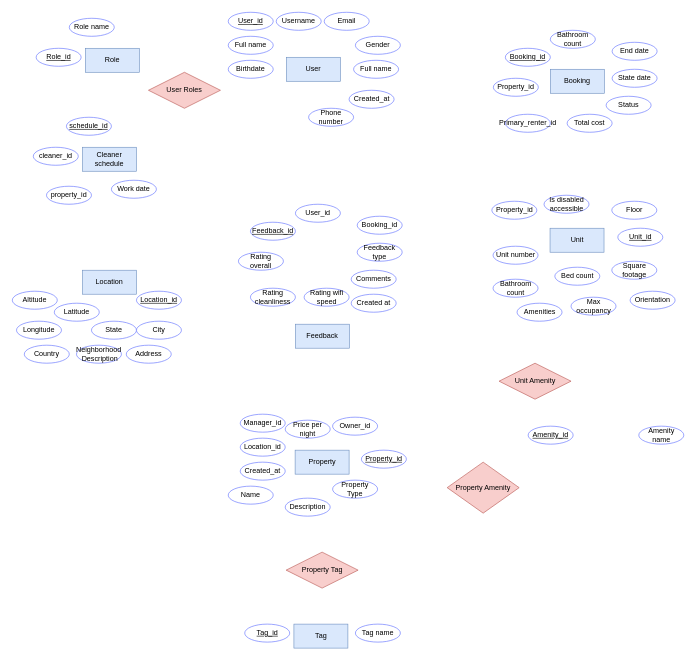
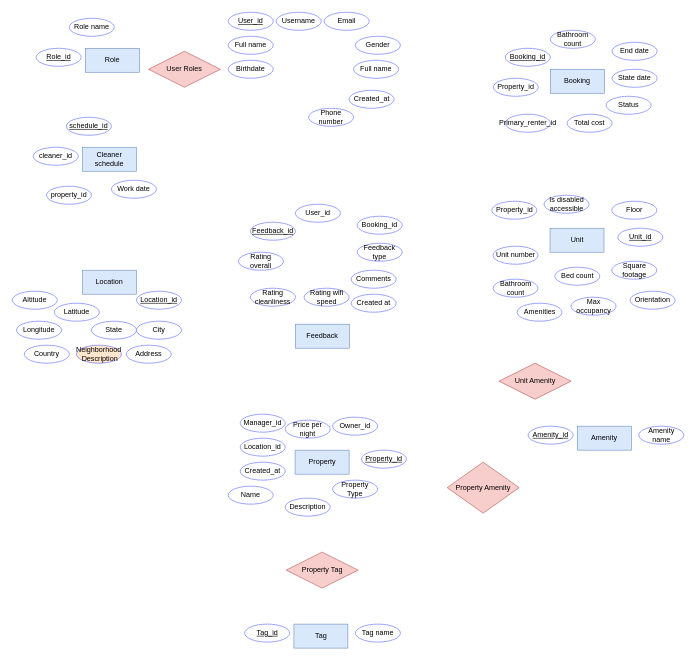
  <mxCell id="0" />
  <mxCell id="1" parent="0" />
- <mxCell id="2" value="User" style="whiteSpace=wrap;html=1;align=center;fillColor=#dae8fc;strokeColor=#6c8ebf;" vertex="1" parent="1"><mxGeometry x="477" y="95" width="90" height="40" as="geometry" /></mxCell>
  <mxCell id="3" value="&lt;u&gt;User_id&lt;/u&gt;" style="ellipse;whiteSpace=wrap;html=1;align=center;strokeColor=#596AFF;" vertex="1" parent="1"><mxGeometry y="20" width="75" height="30" as="geometry" x="380" /></mxCell>
  <mxCell id="4" value="Full name&lt;span style=&quot;caret-color: rgba(0, 0, 0, 0); color: rgba(0, 0, 0, 0); font-family: monospace; font-size: 0px; text-align: start; white-space: nowrap;&quot;&gt;%3CmxGraphModel%3E%3Croot%3E%3CmxCell%20id%3D%220%22%2F%3E%3CmxCell%20id%3D%221%22%20parent%3D%220%22%2F%3E%3CmxCell%20id%3D%222%22%20value%3D%22%26lt%3Bu%26gt%3BUser_id%26lt%3B%2Fu%26gt%3B%22%20style%3D%22ellipse%3BwhiteSpace%3Dwrap%3Bhtml%3D1%3Balign%3Dcenter%3BstrokeColor%3D%23596AFF%3B%22%20vertex%3D%221%22%20parent%3D%221%22%3E%3CmxGeometry%20x%3D%22140%22%20y%3D%2210%22%20width%3D%2250%22%20height%3D%2220%22%20as%3D%22geometry%22%2F%3E%3C%2FmxCell%3E%3C%2Froot%3E%3C%2FmxGraphModel%3E&lt;/span&gt;" style="ellipse;whiteSpace=wrap;html=1;align=center;strokeColor=#596AFF;" vertex="1" parent="1"><mxGeometry y="60" width="75" height="30" as="geometry" x="380" /></mxCell>
  <mxCell id="5" value="Phone number" style="ellipse;whiteSpace=wrap;html=1;align=center;strokeColor=#596AFF;" vertex="1" parent="1"><mxGeometry x="514" y="180" width="75" height="30" as="geometry" /></mxCell>
  <mxCell id="6" value="Birthdate" style="ellipse;whiteSpace=wrap;html=1;align=center;strokeColor=#596AFF;" vertex="1" parent="1"><mxGeometry y="100" width="75" height="30" as="geometry" x="380" /></mxCell>
  <mxCell id="7" value="Gender&lt;span style=&quot;caret-color: rgba(0, 0, 0, 0); color: rgba(0, 0, 0, 0); font-family: monospace; font-size: 0px; text-align: start; white-space: nowrap;&quot;&gt;%3CmxGraphModel%3E%3Croot%3E%3CmxCell%20id%3D%220%22%2F%3E%3CmxCell%20id%3D%221%22%20parent%3D%220%22%2F%3E%3CmxCell%20id%3D%222%22%20value%3D%22Full%20name%26lt%3Bspan%20style%3D%26quot%3Bcaret-color%3A%20rgba(0%2C%200%2C%200%2C%200)%3B%20color%3A%20rgba(0%2C%200%2C%200%2C%200)%3B%20font-family%3A%20monospace%3B%20font-size%3A%200px%3B%20text-align%3A%20start%3B%20white-space%3A%20nowrap%3B%26quot%3B%26gt%3B%253CmxGraphModel%253E%253Croot%253E%253CmxCell%2520id%253D%25220%2522%252F%253E%253CmxCell%2520id%253D%25221%2522%2520parent%253D%25220%2522%252F%253E%253CmxCell%2520id%253D%25222%2522%2520value%253D%2522%2526lt%253Bu%2526gt%253BUser_id%2526lt%253B%252Fu%2526gt%253B%2522%2520style%253D%2522ellipse%253BwhiteSpace%253Dwrap%253Bhtml%253D1%253Balign%253Dcenter%253BstrokeColor%253D%2523596AFF%253B%2522%2520vertex%253D%25221%2522%2520parent%253D%25221%2522%253E%253CmxGeometry%2520x%253D%2522140%2522%2520y%253D%252210%2522%2520width%253D%252250%2522%2520height%253D%252220%2522%2520as%253D%2522geometry%2522%252F%253E%253C%252FmxCell%253E%253C%252Froot%253E%253C%252FmxGraphModel%253E%26lt%3B%2Fspan%26gt%3B%22%20style%3D%22ellipse%3BwhiteSpace%3Dwrap%3Bhtml%3D1%3Balign%3Dcenter%3BstrokeColor%3D%23596AFF%3B%22%20vertex%3D%221%22%20parent%3D%221%22%3E%3CmxGeometry%20x%3D%2250%22%20y%3D%2210%22%20width%3D%2275%22%20height%3D%2230%22%20as%3D%22geometry%22%2F%3E%3C%2FmxCell%3E%3C%2Froot%3E%3C%2FmxGraphModel%3E&lt;/span&gt;" style="ellipse;whiteSpace=wrap;html=1;align=center;strokeColor=#596AFF;" vertex="1" parent="1"><mxGeometry x="592" y="60" width="75" height="30" as="geometry" /></mxCell>
  <mxCell id="8" value="Username" style="ellipse;whiteSpace=wrap;html=1;align=center;strokeColor=#596AFF;" vertex="1" parent="1"><mxGeometry x="460" y="20" width="75" height="30" as="geometry" /></mxCell>
  <mxCell id="9" value="Email" style="ellipse;whiteSpace=wrap;html=1;align=center;strokeColor=#596AFF;" vertex="1" parent="1"><mxGeometry x="540" y="20" width="75" height="30" as="geometry" /></mxCell>
  <mxCell id="10" value="Full name&lt;span style=&quot;caret-color: rgba(0, 0, 0, 0); color: rgba(0, 0, 0, 0); font-family: monospace; font-size: 0px; text-align: start; white-space: nowrap;&quot;&gt;%3CmxGraphModel%3E%3Croot%3E%3CmxCell%20id%3D%220%22%2F%3E%3CmxCell%20id%3D%221%22%20parent%3D%220%22%2F%3E%3CmxCell%20id%3D%222%22%20value%3D%22%26lt%3Bu%26gt%3BUser_id%26lt%3B%2Fu%26gt%3B%22%20style%3D%22ellipse%3BwhiteSpace%3Dwrap%3Bhtml%3D1%3Balign%3Dcenter%3BstrokeColor%3D%23596AFF%3B%22%20vertex%3D%221%22%20parent%3D%221%22%3E%3CmxGeometry%20x%3D%22140%22%20y%3D%2210%22%20width%3D%2250%22%20height%3D%2220%22%20as%3D%22geometry%22%2F%3E%3C%2FmxCell%3E%3C%2Froot%3E%3C%2FmxGraphModel%3E&lt;/span&gt;" style="ellipse;whiteSpace=wrap;html=1;align=center;strokeColor=#596AFF;" vertex="1" parent="1"><mxGeometry x="589" y="100" width="75" height="30" as="geometry" /></mxCell>
  <mxCell id="11" value="Created_at" style="ellipse;whiteSpace=wrap;html=1;align=center;strokeColor=#596AFF;" vertex="1" parent="1"><mxGeometry x="581.5" y="150" width="75" height="30" as="geometry" /></mxCell>
  <mxCell id="12" value="Property" style="whiteSpace=wrap;html=1;align=center;fillColor=#dae8fc;strokeColor=#6c8ebf;" vertex="1" parent="1"><mxGeometry x="491.5" y="750" width="90" height="40" as="geometry" /></mxCell>
  <mxCell id="13" value="&lt;u&gt;Property_id&lt;/u&gt;" style="ellipse;whiteSpace=wrap;html=1;align=center;strokeColor=#596AFF;" vertex="1" parent="1"><mxGeometry x="602" y="750" width="75" height="30" as="geometry" /></mxCell>
  <mxCell id="14" value="Description" style="ellipse;whiteSpace=wrap;html=1;align=center;strokeColor=#596AFF;" vertex="1" parent="1"><mxGeometry x="475" y="830" width="75" height="30" as="geometry" /></mxCell>
  <mxCell id="15" value="Manager_id" style="ellipse;whiteSpace=wrap;html=1;align=center;strokeColor=#596AFF;" vertex="1" parent="1"><mxGeometry x="400" y="690" width="75" height="30" as="geometry" /></mxCell>
  <mxCell id="16" value="Price per night" style="ellipse;whiteSpace=wrap;html=1;align=center;strokeColor=#596AFF;" vertex="1" parent="1"><mxGeometry x="475" y="700" width="75" height="30" as="geometry" /></mxCell>
  <mxCell id="17" value="Created_at" style="ellipse;whiteSpace=wrap;html=1;align=center;strokeColor=#596AFF;" vertex="1" parent="1"><mxGeometry x="400" y="770" width="75" height="30" as="geometry" /></mxCell>
  <mxCell id="18" value="Name" style="ellipse;whiteSpace=wrap;html=1;align=center;strokeColor=#596AFF;" vertex="1" parent="1"><mxGeometry x="380" y="810" width="75" height="30" as="geometry" /></mxCell>
  <mxCell id="19" value="Property Type" style="ellipse;whiteSpace=wrap;html=1;align=center;strokeColor=#596AFF;" vertex="1" parent="1"><mxGeometry x="554" y="800" width="75" height="30" as="geometry" /></mxCell>
  <mxCell id="20" value="Owner_id" style="ellipse;whiteSpace=wrap;html=1;align=center;strokeColor=#596AFF;" vertex="1" parent="1"><mxGeometry x="554" y="695" width="75" height="30" as="geometry" /></mxCell>
  <mxCell id="21" value="Location_id" style="ellipse;whiteSpace=wrap;html=1;align=center;strokeColor=#596AFF;" vertex="1" parent="1"><mxGeometry x="400" y="730" width="75" height="30" as="geometry" /></mxCell>
  <mxCell id="22" value="Location" style="whiteSpace=wrap;html=1;align=center;fillColor=#dae8fc;strokeColor=#6c8ebf;" vertex="1" parent="1"><mxGeometry x="137" y="450" width="90" height="40" as="geometry" /></mxCell>
  <mxCell id="23" value="&lt;u&gt;Location_id&lt;/u&gt;" style="ellipse;whiteSpace=wrap;html=1;align=center;strokeColor=#596AFF;" vertex="1" parent="1"><mxGeometry x="227" y="485" width="75" height="30" as="geometry" /></mxCell>
  <mxCell id="24" value="State" style="ellipse;whiteSpace=wrap;html=1;align=center;strokeColor=#596AFF;" vertex="1" parent="1"><mxGeometry x="152" y="535" width="75" height="30" as="geometry" /></mxCell>
  <mxCell id="25" value="Address" style="ellipse;whiteSpace=wrap;html=1;align=center;strokeColor=#596AFF;" vertex="1" parent="1"><mxGeometry x="210" y="575" width="75" height="30" as="geometry" /></mxCell>
  <mxCell id="26" value="Latitude" style="ellipse;whiteSpace=wrap;html=1;align=center;strokeColor=#596AFF;" vertex="1" parent="1"><mxGeometry x="90" y="505" width="75" height="30" as="geometry" /></mxCell>
  <mxCell id="27" value="Longitude" style="ellipse;whiteSpace=wrap;html=1;align=center;strokeColor=#596AFF;" vertex="1" parent="1"><mxGeometry x="27" y="535" width="75" height="30" as="geometry" /></mxCell>
  <mxCell id="28" value="Altitude" style="ellipse;whiteSpace=wrap;html=1;align=center;strokeColor=#596AFF;" vertex="1" parent="1"><mxGeometry x="20" y="485" width="75" height="30" as="geometry" /></mxCell>
  <mxCell id="29" value="City" style="ellipse;whiteSpace=wrap;html=1;align=center;strokeColor=#596AFF;" vertex="1" parent="1"><mxGeometry x="227" y="535" width="75" height="30" as="geometry" /></mxCell>
  <mxCell id="30" value="Country" style="ellipse;whiteSpace=wrap;html=1;align=center;strokeColor=#596AFF;" vertex="1" parent="1"><mxGeometry x="40" y="575" width="75" height="30" as="geometry" /></mxCell>
- <mxCell id="31" value="Neighborhood &amp;nbsp;Description" style="ellipse;whiteSpace=wrap;html=1;align=center;strokeColor=#596AFF;" vertex="1" parent="1"><mxGeometry x="127" y="575" width="75" height="30" as="geometry" /></mxCell>
+ <mxCell id="31" value="Neighborhood &amp;nbsp;Description" style="ellipse;whiteSpace=wrap;html=1;align=center;strokeColor=#596AFF;fillColor=#ffe6cc;" vertex="1" parent="1"><mxGeometry x="127" y="575" width="75" height="30" as="geometry" /></mxCell>
  <mxCell id="32" value="Unit" style="whiteSpace=wrap;html=1;align=center;fillColor=#dae8fc;strokeColor=#6c8ebf;" vertex="1" parent="1"><mxGeometry x="916.5" y="380" width="90" height="40" as="geometry" /></mxCell>
  <mxCell id="33" value="&lt;u&gt;Unit_id&lt;/u&gt;" style="ellipse;whiteSpace=wrap;html=1;align=center;strokeColor=#596AFF;" vertex="1" parent="1"><mxGeometry x="1029.5" y="380" width="75" height="30" as="geometry" /></mxCell>
  <mxCell id="34" value="Floor" style="ellipse;whiteSpace=wrap;html=1;align=center;strokeColor=#596AFF;" vertex="1" parent="1"><mxGeometry x="1019.5" y="335" width="75" height="30" as="geometry" /></mxCell>
  <mxCell id="35" value="Max occupancy" style="ellipse;whiteSpace=wrap;html=1;align=center;strokeColor=#596AFF;" vertex="1" parent="1"><mxGeometry x="951.5" y="495" width="75" height="30" as="geometry" /></mxCell>
  <mxCell id="36" value="Unit number" style="ellipse;whiteSpace=wrap;html=1;align=center;strokeColor=#596AFF;" vertex="1" parent="1"><mxGeometry x="821.5" y="410" width="75" height="30" as="geometry" /></mxCell>
  <mxCell id="37" value="Bed count" style="ellipse;whiteSpace=wrap;html=1;align=center;strokeColor=#596AFF;" vertex="1" parent="1"><mxGeometry x="924.5" y="445" width="75" height="30" as="geometry" /></mxCell>
  <mxCell id="38" value="Property_id" style="ellipse;whiteSpace=wrap;html=1;align=center;strokeColor=#596AFF;" vertex="1" parent="1"><mxGeometry x="819.5" y="335" width="75" height="30" as="geometry" /></mxCell>
  <mxCell id="39" value="Square footage" style="ellipse;whiteSpace=wrap;html=1;align=center;strokeColor=#596AFF;" vertex="1" parent="1"><mxGeometry x="1019.5" y="435" width="75" height="30" as="geometry" /></mxCell>
  <mxCell id="40" value="Amenities" style="ellipse;whiteSpace=wrap;html=1;align=center;strokeColor=#596AFF;" vertex="1" parent="1"><mxGeometry x="861.5" y="505" width="75" height="30" as="geometry" /></mxCell>
  <mxCell id="41" value="Orientation" style="ellipse;whiteSpace=wrap;html=1;align=center;strokeColor=#596AFF;" vertex="1" parent="1"><mxGeometry x="1050" y="485" width="75" height="30" as="geometry" /></mxCell>
  <mxCell id="42" value="Bathroom count" style="ellipse;whiteSpace=wrap;html=1;align=center;strokeColor=#596AFF;" vertex="1" parent="1"><mxGeometry x="821.5" y="465" width="75" height="30" as="geometry" /></mxCell>
  <mxCell id="43" value="Booking" style="whiteSpace=wrap;html=1;align=center;fillColor=#dae8fc;strokeColor=#6c8ebf;" vertex="1" parent="1"><mxGeometry x="917" y="115" width="90" height="40" as="geometry" /></mxCell>
  <mxCell id="44" value="&lt;u&gt;Booking_id&lt;/u&gt;" style="ellipse;whiteSpace=wrap;html=1;align=center;strokeColor=#596AFF;" vertex="1" parent="1"><mxGeometry x="842" y="80" width="75" height="30" as="geometry" /></mxCell>
  <mxCell id="45" value="End date" style="ellipse;whiteSpace=wrap;html=1;align=center;strokeColor=#596AFF;" vertex="1" parent="1"><mxGeometry x="1020" y="70" width="75" height="30" as="geometry" /></mxCell>
  <mxCell id="46" value="Status" style="ellipse;whiteSpace=wrap;html=1;align=center;strokeColor=#596AFF;" vertex="1" parent="1"><mxGeometry x="1010" y="160" width="75" height="30" as="geometry" /></mxCell>
  <mxCell id="47" value="Is disabled accessible" style="ellipse;whiteSpace=wrap;html=1;align=center;strokeColor=#596AFF;" vertex="1" parent="1"><mxGeometry x="906.5" y="325" width="75" height="30" as="geometry" /></mxCell>
  <mxCell id="48" value="Total cost" style="ellipse;whiteSpace=wrap;html=1;align=center;strokeColor=#596AFF;" vertex="1" parent="1"><mxGeometry x="945" y="190" width="75" height="30" as="geometry" /></mxCell>
  <mxCell id="49" value="Property_id" style="ellipse;whiteSpace=wrap;html=1;align=center;strokeColor=#596AFF;" vertex="1" parent="1"><mxGeometry x="822" y="130" width="75" height="30" as="geometry" /></mxCell>
  <mxCell id="50" value="State date" style="ellipse;whiteSpace=wrap;html=1;align=center;strokeColor=#596AFF;" vertex="1" parent="1"><mxGeometry x="1020" y="115" width="75" height="30" as="geometry" /></mxCell>
  <mxCell id="51" value="Primary_renter_id" style="ellipse;whiteSpace=wrap;html=1;align=center;strokeColor=#596AFF;" vertex="1" parent="1"><mxGeometry x="842" y="190" width="75" height="30" as="geometry" /></mxCell>
  <mxCell id="52" value="Bathroom count" style="ellipse;whiteSpace=wrap;html=1;align=center;strokeColor=#596AFF;" vertex="1" parent="1"><mxGeometry x="917" y="50" width="75" height="30" as="geometry" /></mxCell>
  <mxCell id="53" value="Feedback" style="whiteSpace=wrap;html=1;align=center;fillColor=#dae8fc;strokeColor=#6c8ebf;" vertex="1" parent="1"><mxGeometry x="492" y="540" width="90" height="40" as="geometry" /></mxCell>
  <mxCell id="54" value="&lt;u&gt;Feedback_id&lt;/u&gt;" style="ellipse;whiteSpace=wrap;html=1;align=center;strokeColor=#596AFF;" vertex="1" parent="1"><mxGeometry x="417" y="370" width="75" height="30" as="geometry" /></mxCell>
  <mxCell id="55" value="Booking_id" style="ellipse;whiteSpace=wrap;html=1;align=center;strokeColor=#596AFF;" vertex="1" parent="1"><mxGeometry x="595" y="360" width="75" height="30" as="geometry" /></mxCell>
  <mxCell id="56" value="Comments" style="ellipse;whiteSpace=wrap;html=1;align=center;strokeColor=#596AFF;" vertex="1" parent="1"><mxGeometry x="585" y="450" width="75" height="30" as="geometry" /></mxCell>
  <mxCell id="57" value="Rating wifi speed" style="ellipse;whiteSpace=wrap;html=1;align=center;strokeColor=#596AFF;" vertex="1" parent="1"><mxGeometry x="506.5" y="480" width="75" height="30" as="geometry" /></mxCell>
  <mxCell id="58" value="Rating overall" style="ellipse;whiteSpace=wrap;html=1;align=center;strokeColor=#596AFF;" vertex="1" parent="1"><mxGeometry x="397" y="420" width="75" height="30" as="geometry" /></mxCell>
  <mxCell id="59" value="Feedback type" style="ellipse;whiteSpace=wrap;html=1;align=center;strokeColor=#596AFF;" vertex="1" parent="1"><mxGeometry x="595" y="405" width="75" height="30" as="geometry" /></mxCell>
  <mxCell id="60" value="Rating cleanliness" style="ellipse;whiteSpace=wrap;html=1;align=center;strokeColor=#596AFF;" vertex="1" parent="1"><mxGeometry x="417" y="480" width="75" height="30" as="geometry" /></mxCell>
  <mxCell id="61" value="User_id" style="ellipse;whiteSpace=wrap;html=1;align=center;strokeColor=#596AFF;" vertex="1" parent="1"><mxGeometry x="492" y="340" width="75" height="30" as="geometry" /></mxCell>
  <mxCell id="62" value="Created at" style="ellipse;whiteSpace=wrap;html=1;align=center;strokeColor=#596AFF;" vertex="1" parent="1"><mxGeometry x="585" y="490" width="75" height="30" as="geometry" /></mxCell>
+ <mxCell id="63" value="Amenity" style="whiteSpace=wrap;html=1;align=center;fillColor=#dae8fc;strokeColor=#6c8ebf;" vertex="1" parent="1"><mxGeometry x="962" y="710" width="90" height="40" as="geometry" /></mxCell>
  <mxCell id="64" value="&lt;u&gt;Amenity_id&lt;/u&gt;" style="ellipse;whiteSpace=wrap;html=1;align=center;strokeColor=#596AFF;" vertex="1" parent="1"><mxGeometry x="880" y="710" width="75" height="30" as="geometry" /></mxCell>
  <mxCell id="65" value="Amenity name" style="ellipse;whiteSpace=wrap;html=1;align=center;strokeColor=#596AFF;" vertex="1" parent="1"><mxGeometry x="1064.5" y="710" width="75" height="30" as="geometry" /></mxCell>
  <mxCell id="66" value="Tag" style="whiteSpace=wrap;html=1;align=center;fillColor=#dae8fc;strokeColor=#6c8ebf;" vertex="1" parent="1"><mxGeometry x="489.5" y="1040" width="90" height="40" as="geometry" /></mxCell>
  <mxCell id="67" value="&lt;u&gt;Tag_id&lt;/u&gt;" style="ellipse;whiteSpace=wrap;html=1;align=center;strokeColor=#596AFF;" vertex="1" parent="1"><mxGeometry x="407.5" y="1040" width="75" height="30" as="geometry" /></mxCell>
  <mxCell id="68" value="Tag name" style="ellipse;whiteSpace=wrap;html=1;align=center;strokeColor=#596AFF;" vertex="1" parent="1"><mxGeometry x="592" y="1040" width="75" height="30" as="geometry" /></mxCell>
  <mxCell id="69" value="Role" style="whiteSpace=wrap;html=1;align=center;fillColor=#dae8fc;strokeColor=#6c8ebf;" vertex="1" parent="1"><mxGeometry x="141.75" y="80" width="90" height="40" as="geometry" /></mxCell>
  <mxCell id="70" value="&lt;u&gt;Role_id&lt;/u&gt;" style="ellipse;whiteSpace=wrap;html=1;align=center;strokeColor=#596AFF;" vertex="1" parent="1"><mxGeometry x="59.75" y="80" width="75" height="30" as="geometry" /></mxCell>
  <mxCell id="71" value="Role name" style="ellipse;whiteSpace=wrap;html=1;align=center;strokeColor=#596AFF;" vertex="1" parent="1"><mxGeometry x="115" y="30" width="75" height="30" as="geometry" /></mxCell>
  <mxCell id="72" value="Cleaner schedule" style="whiteSpace=wrap;html=1;align=center;fillColor=#dae8fc;strokeColor=#6c8ebf;" vertex="1" parent="1"><mxGeometry x="137" y="245" width="90" height="40" as="geometry" /></mxCell>
  <mxCell id="73" value="cleaner_id" style="ellipse;whiteSpace=wrap;html=1;align=center;strokeColor=#596AFF;" vertex="1" parent="1"><mxGeometry x="55" y="245" width="75" height="30" as="geometry" /></mxCell>
  <mxCell id="74" value="&lt;u&gt;schedule_id&lt;/u&gt;" style="ellipse;whiteSpace=wrap;html=1;align=center;strokeColor=#596AFF;" vertex="1" parent="1"><mxGeometry x="110.25" y="195" width="75" height="30" as="geometry" /></mxCell>
  <mxCell id="75" value="property_id" style="ellipse;whiteSpace=wrap;html=1;align=center;strokeColor=#596AFF;" vertex="1" parent="1"><mxGeometry x="77" y="310" width="75" height="30" as="geometry" /></mxCell>
  <mxCell id="76" value="Work date" style="ellipse;whiteSpace=wrap;html=1;align=center;strokeColor=#596AFF;" vertex="1" parent="1"><mxGeometry x="185.25" y="300" width="75" height="30" as="geometry" /></mxCell>
  <mxCell id="77" value="Property Tag" style="shape=rhombus;perimeter=rhombusPerimeter;whiteSpace=wrap;html=1;align=center;fillColor=#f8cecc;strokeColor=#b85450;" vertex="1" parent="1"><mxGeometry x="476.5" y="920" width="120" height="60" as="geometry" /></mxCell>
  <mxCell id="78" value="Property Amenity" style="shape=rhombus;perimeter=rhombusPerimeter;whiteSpace=wrap;html=1;align=center;fillColor=#f8cecc;strokeColor=#b85450;" vertex="1" parent="1"><mxGeometry x="745" y="770" width="120" height="85" as="geometry" /></mxCell>
  <mxCell id="79" value="Unit Amenity" style="shape=rhombus;perimeter=rhombusPerimeter;whiteSpace=wrap;html=1;align=center;fillColor=#f8cecc;strokeColor=#b85450;" vertex="1" parent="1"><mxGeometry x="831.5" y="605" width="120" height="60" as="geometry" /></mxCell>
- <mxCell id="80" value="User Roles" style="shape=rhombus;perimeter=rhombusPerimeter;whiteSpace=wrap;html=1;align=center;fillColor=#f8cecc;strokeColor=#b85450;" vertex="1" parent="1"><mxGeometry x="247" y="120" width="120" height="60" as="geometry" /></mxCell>
+ <mxCell id="80" value="User Roles" style="shape=rhombus;perimeter=rhombusPerimeter;whiteSpace=wrap;html=1;align=center;fillColor=#f8cecc;strokeColor=#b85450;" vertex="1" parent="1"><mxGeometry x="247" y="85" width="120" height="60" as="geometry" /></mxCell>
